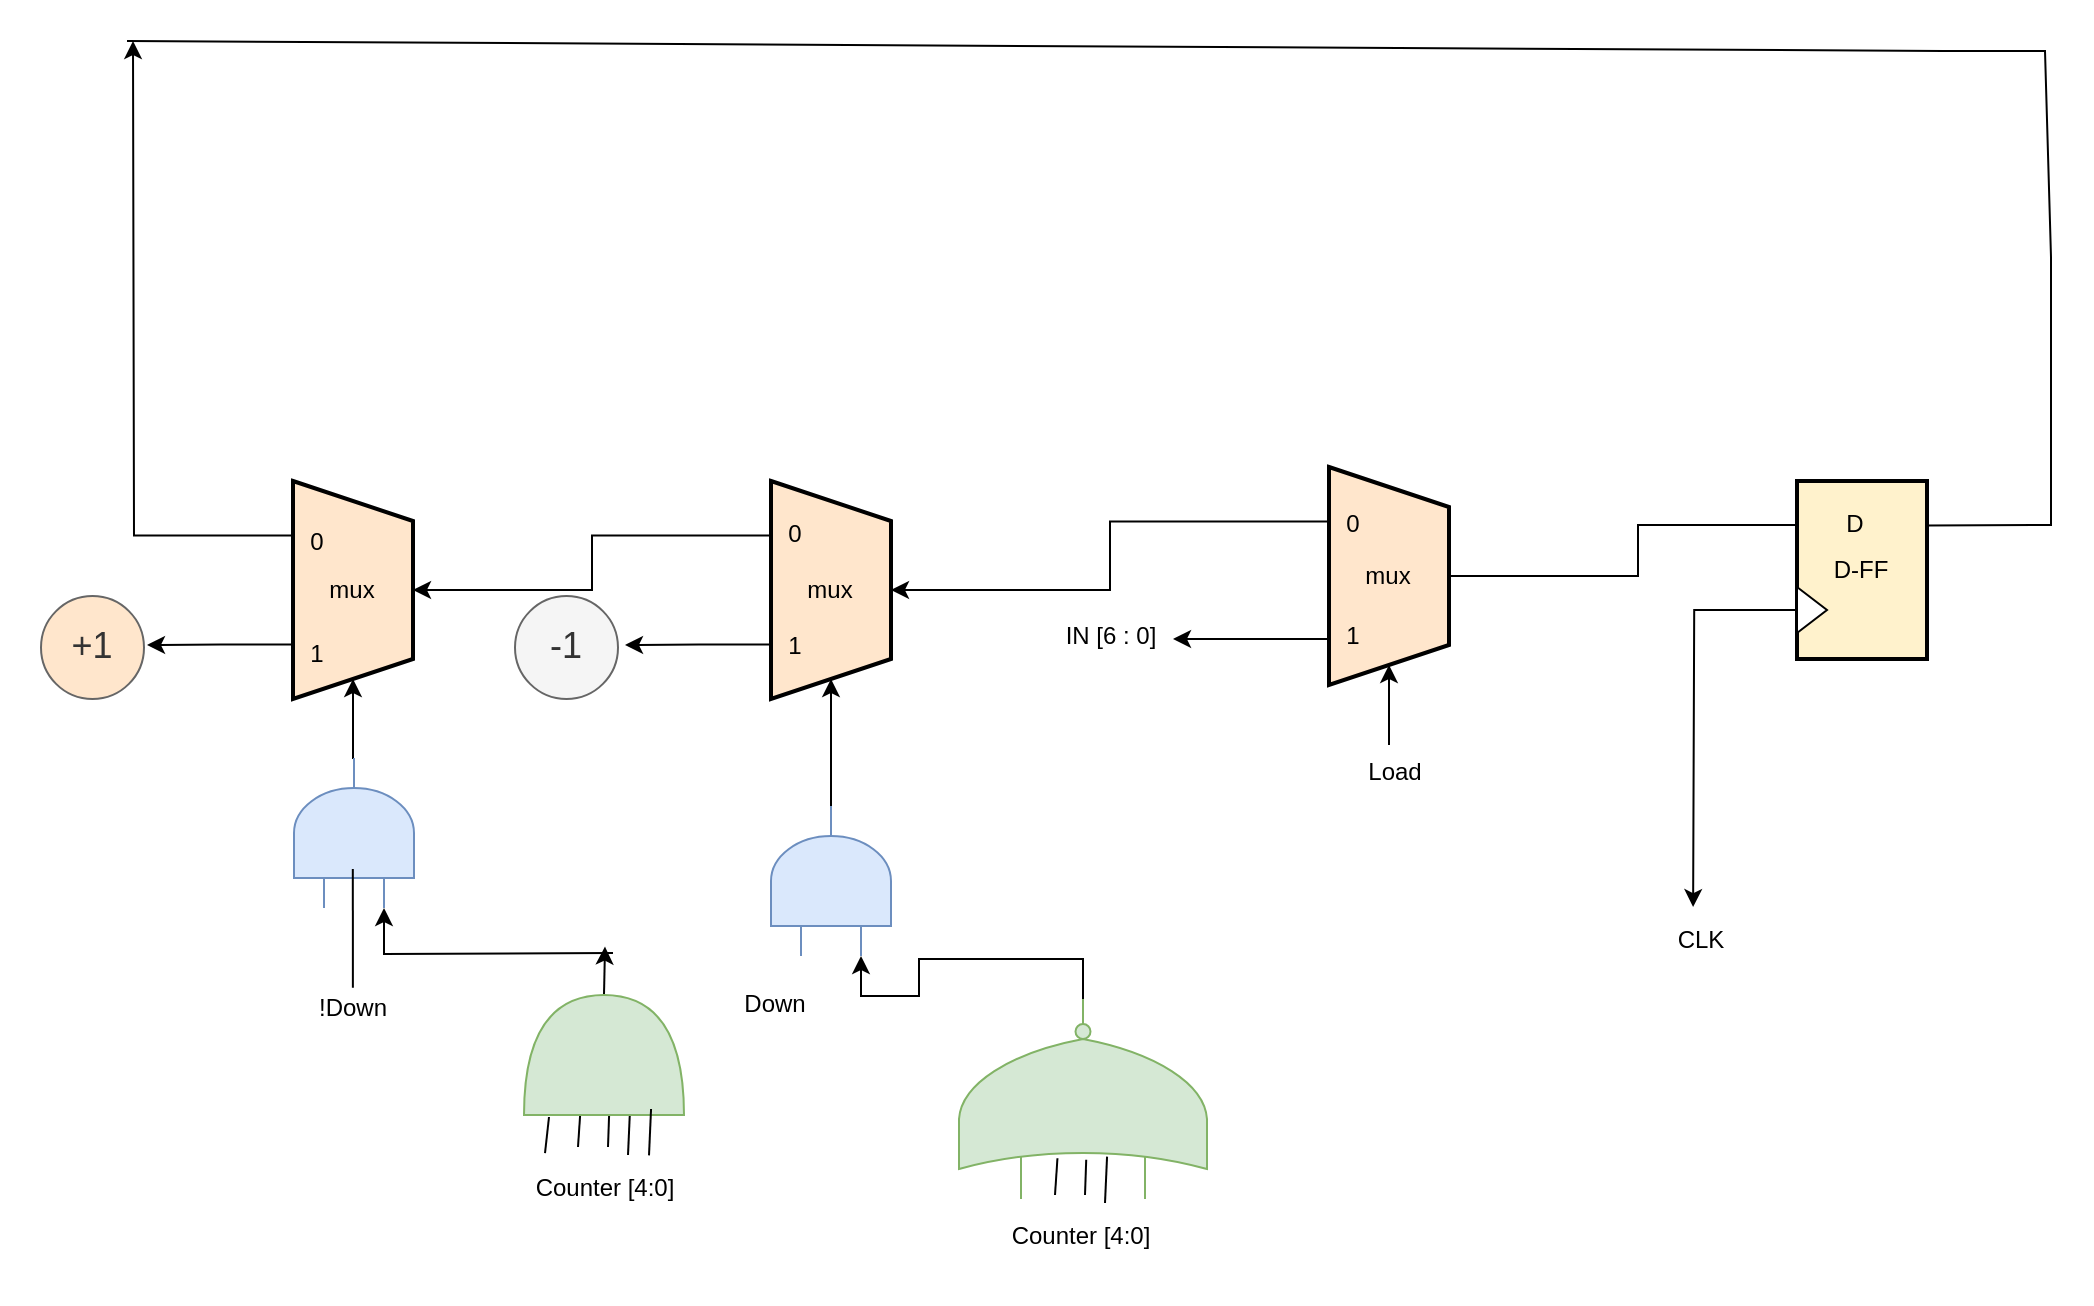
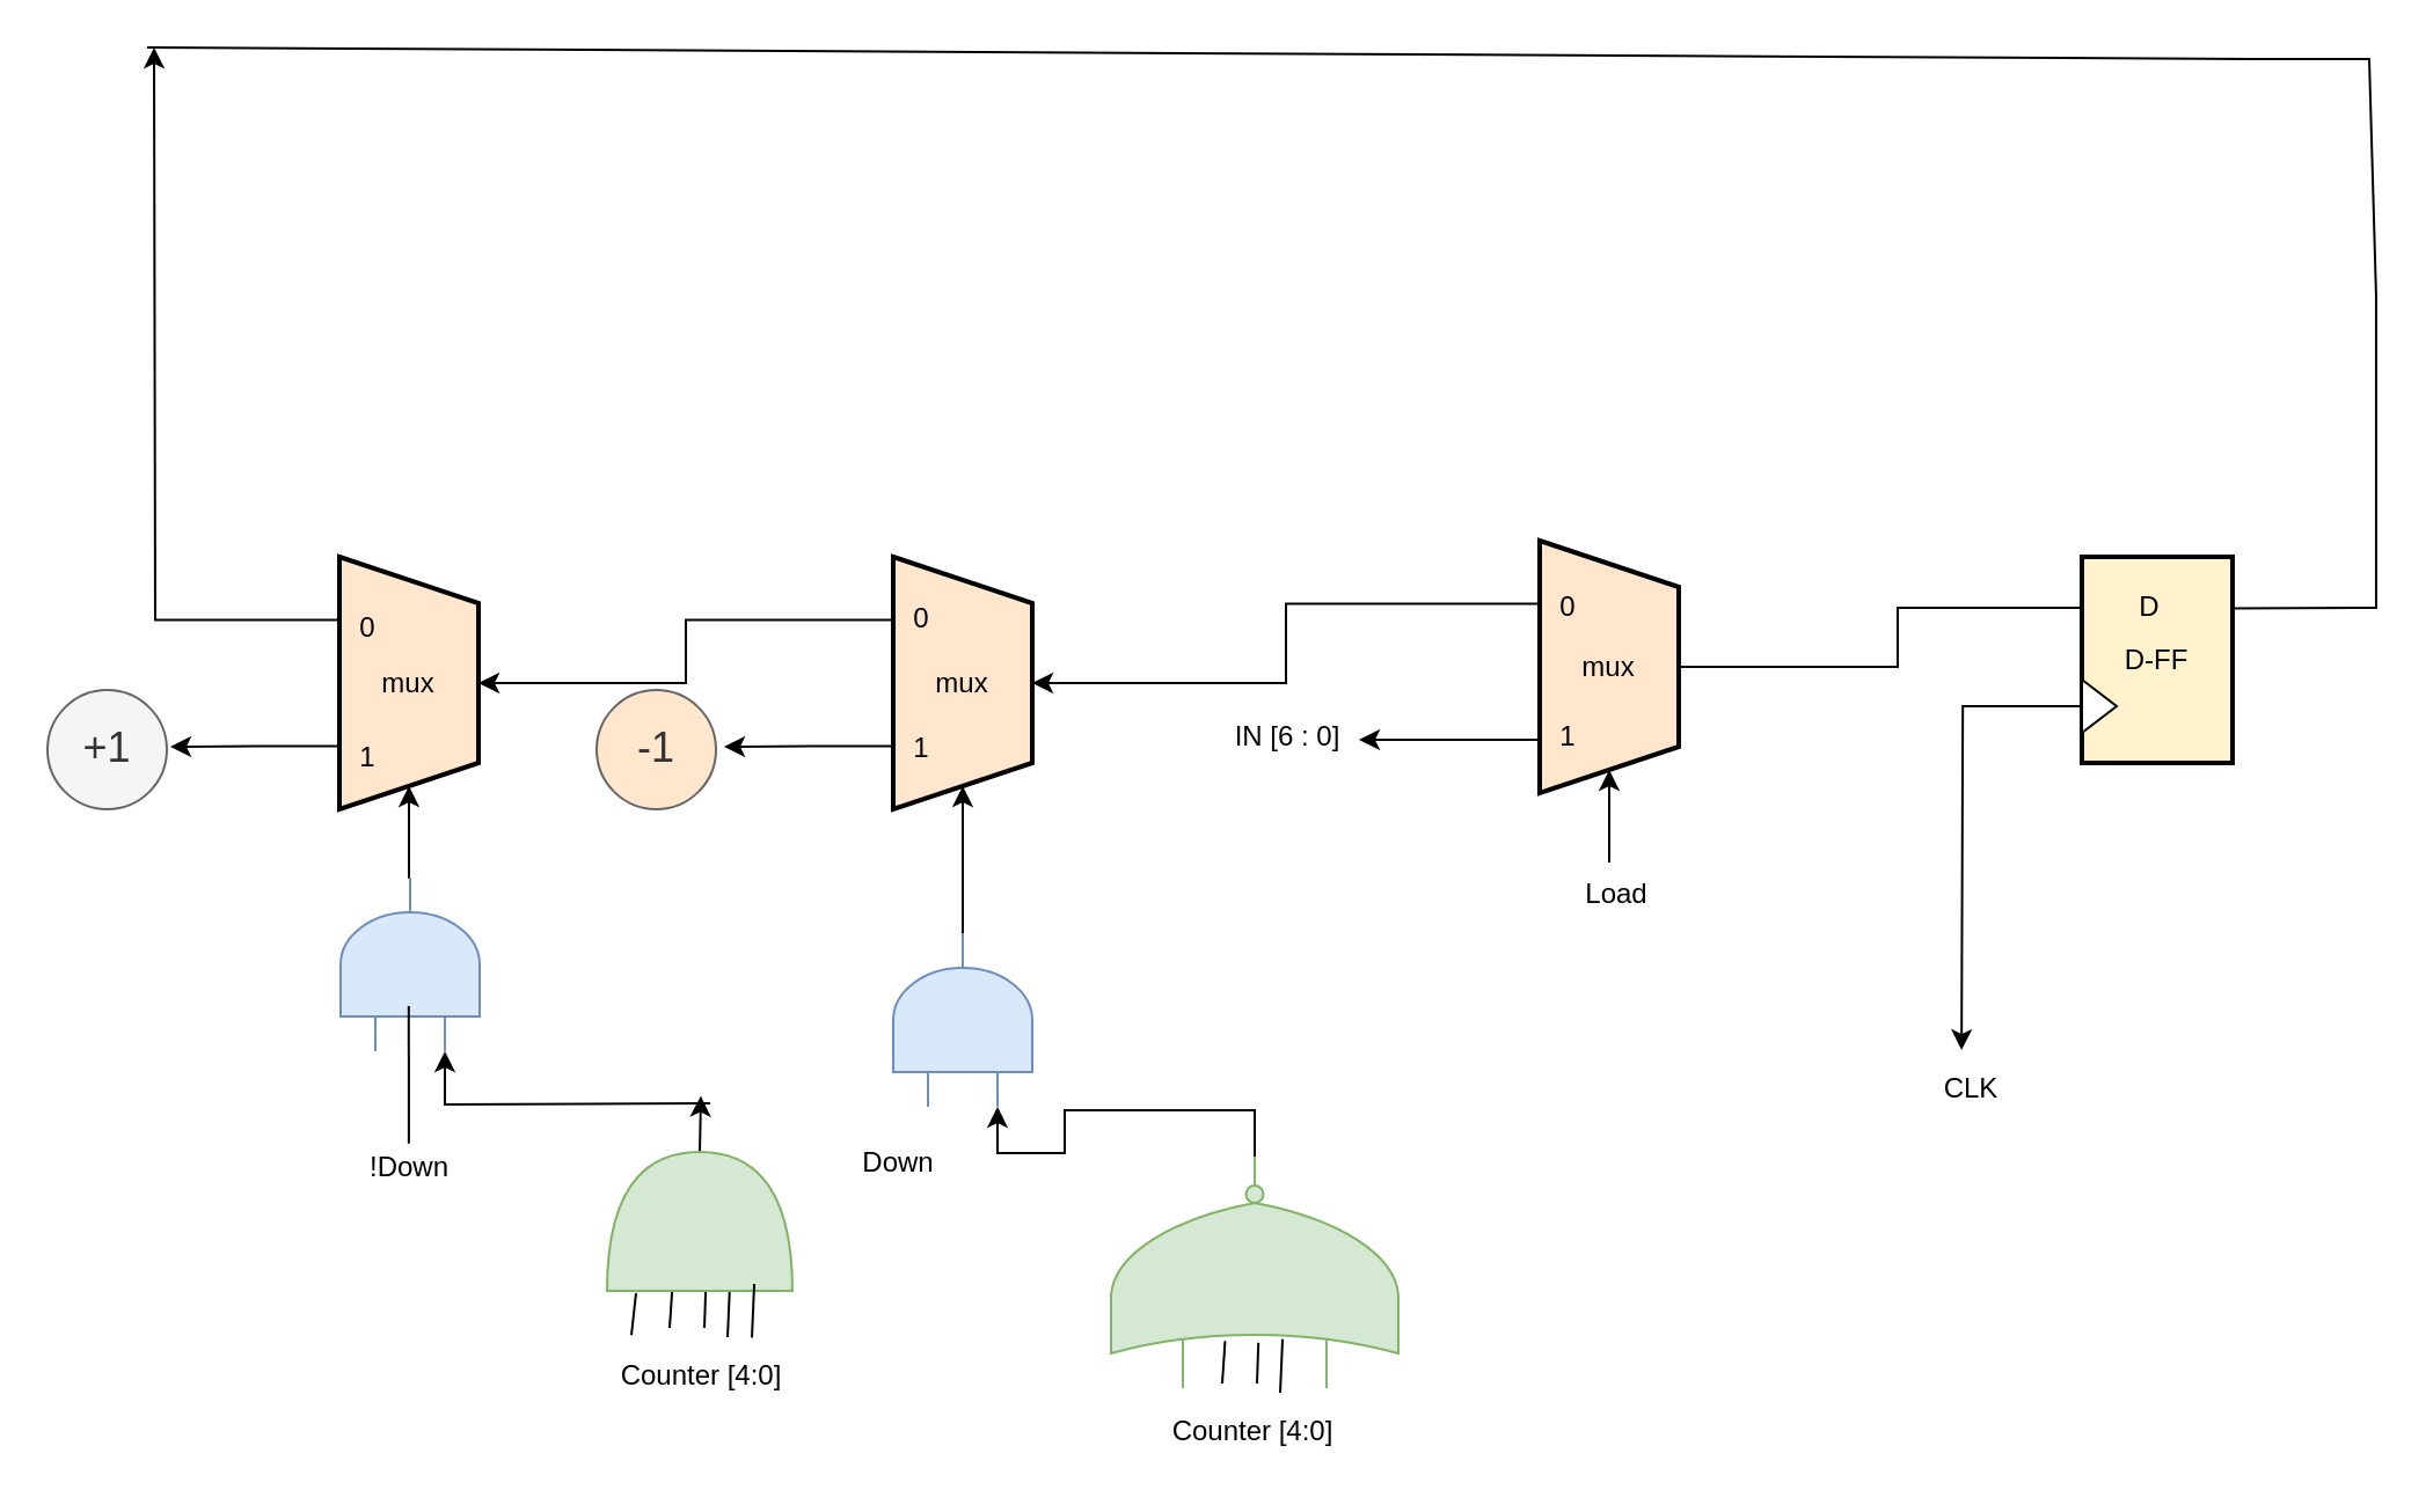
  <mxCell id="0" />
  <mxCell id="1" parent="0" />
  <mxCell id="2" style="edgeStyle=orthogonalEdgeStyle;rounded=0;orthogonalLoop=1;jettySize=auto;html=1;exitX=0.25;exitY=1;exitDx=0;exitDy=0;" edge="1" parent="1" source="4"><mxGeometry relative="1" as="geometry"><mxPoint x="66" y="20" as="targetPoint" /></mxGeometry></mxCell>
  <mxCell id="3" style="edgeStyle=orthogonalEdgeStyle;rounded=0;orthogonalLoop=1;jettySize=auto;html=1;exitX=0.75;exitY=1;exitDx=0;exitDy=0;" edge="1" parent="1" source="4"><mxGeometry relative="1" as="geometry"><mxPoint x="73" y="322" as="targetPoint" /></mxGeometry></mxCell>
  <mxCell id="4" value="mux" style="shape=trapezoid;perimeter=trapezoidPerimeter;whiteSpace=wrap;html=1;fixedSize=1;direction=south;fillColor=#ffe6cc;strokeColor=#000000;rounded=0;strokeWidth=2;" vertex="1" parent="1"><mxGeometry x="146" y="240" width="60" height="109" as="geometry" /></mxCell>
  <mxCell id="5" value="" style="edgeStyle=none;orthogonalLoop=1;jettySize=auto;html=1;rounded=0;" edge="1" parent="1" target="4"><mxGeometry width="80" relative="1" as="geometry"><mxPoint x="176" y="379" as="sourcePoint" /><mxPoint x="248" y="371" as="targetPoint" /></mxGeometry></mxCell>
  <mxCell id="6" style="edgeStyle=orthogonalEdgeStyle;rounded=0;orthogonalLoop=1;jettySize=auto;html=1;exitX=0.25;exitY=1;exitDx=0;exitDy=0;entryX=0.5;entryY=0;entryDx=0;entryDy=0;" edge="1" parent="1" source="8" target="4"><mxGeometry relative="1" as="geometry"><mxPoint x="307" y="267" as="targetPoint" /></mxGeometry></mxCell>
  <mxCell id="7" style="edgeStyle=orthogonalEdgeStyle;rounded=0;orthogonalLoop=1;jettySize=auto;html=1;exitX=0.75;exitY=1;exitDx=0;exitDy=0;" edge="1" parent="1" source="8"><mxGeometry relative="1" as="geometry"><mxPoint x="312" y="322" as="targetPoint" /></mxGeometry></mxCell>
  <mxCell id="8" value="mux" style="shape=trapezoid;perimeter=trapezoidPerimeter;whiteSpace=wrap;html=1;fixedSize=1;direction=south;fillColor=#ffe6cc;strokeColor=#000000;rounded=0;strokeWidth=2;" vertex="1" parent="1"><mxGeometry x="385" y="240" width="60" height="109" as="geometry" /></mxCell>
  <mxCell id="9" style="edgeStyle=orthogonalEdgeStyle;rounded=0;orthogonalLoop=1;jettySize=auto;html=1;exitX=0.25;exitY=1;exitDx=0;exitDy=0;entryX=0.5;entryY=0;entryDx=0;entryDy=0;" edge="1" parent="1" source="11" target="8"><mxGeometry relative="1" as="geometry" /></mxCell>
  <mxCell id="10" style="edgeStyle=orthogonalEdgeStyle;rounded=0;orthogonalLoop=1;jettySize=auto;html=1;exitX=0.5;exitY=0;exitDx=0;exitDy=0;" edge="1" parent="1" source="11" target="36"><mxGeometry relative="1" as="geometry" /></mxCell>
  <mxCell id="11" value="mux" style="shape=trapezoid;perimeter=trapezoidPerimeter;whiteSpace=wrap;html=1;fixedSize=1;direction=south;fillColor=#ffe6cc;strokeColor=#000000;rounded=0;strokeWidth=2;" vertex="1" parent="1"><mxGeometry x="664" y="233" width="60" height="109" as="geometry" /></mxCell>
  <mxCell id="12" value="" style="edgeStyle=none;orthogonalLoop=1;jettySize=auto;html=1;rounded=0;" edge="1" parent="1" target="11"><mxGeometry width="80" relative="1" as="geometry"><mxPoint x="694" y="372" as="sourcePoint" /><mxPoint x="766" y="364" as="targetPoint" /></mxGeometry></mxCell>
  <mxCell id="13" value="Load" style="text;html=1;align=center;verticalAlign=middle;resizable=0;points=[];autosize=1;strokeColor=none;fillColor=none;" vertex="1" parent="1"><mxGeometry x="674.5" y="373" width="44" height="26" as="geometry" /></mxCell>
  <mxCell id="14" value="Down" style="text;html=1;align=center;verticalAlign=middle;resizable=0;points=[];autosize=1;strokeColor=none;fillColor=none;" vertex="1" parent="1"><mxGeometry x="363" y="489" width="48" height="26" as="geometry" /></mxCell>
  <mxCell id="15" style="edgeStyle=orthogonalEdgeStyle;rounded=0;orthogonalLoop=1;jettySize=auto;html=1;exitX=1;exitY=0.5;exitDx=0;exitDy=0;exitPerimeter=0;entryX=1;entryY=0.5;entryDx=0;entryDy=0;" edge="1" parent="1" source="16" target="8"><mxGeometry relative="1" as="geometry" /></mxCell>
  <mxCell id="16" value="" style="verticalLabelPosition=bottom;shadow=0;dashed=0;align=center;html=1;verticalAlign=top;shape=mxgraph.electrical.logic_gates.logic_gate;operation=and;rotation=-90;fillColor=#dae8fc;strokeColor=#6c8ebf;" vertex="1" parent="1"><mxGeometry x="377.5" y="410" width="75" height="60" as="geometry" /></mxCell>
  <mxCell id="17" value="" style="verticalLabelPosition=bottom;shadow=0;dashed=0;align=center;html=1;verticalAlign=top;shape=mxgraph.electrical.logic_gates.logic_gate;operation=or;negating=1;negSize=0.15;rotation=-90;fillColor=#d5e8d4;strokeColor=#82b366;" vertex="1" parent="1"><mxGeometry x="491" y="487" width="100" height="124" as="geometry" /></mxCell>
  <mxCell id="18" style="edgeStyle=orthogonalEdgeStyle;rounded=0;orthogonalLoop=1;jettySize=auto;html=1;exitX=1;exitY=0.5;exitDx=0;exitDy=0;exitPerimeter=0;entryX=0;entryY=0.75;entryDx=0;entryDy=0;entryPerimeter=0;" edge="1" parent="1" source="17" target="16"><mxGeometry relative="1" as="geometry" /></mxCell>
  <mxCell id="19" value="" style="endArrow=none;html=1;rounded=0;entryX=0.204;entryY=0.397;entryDx=0;entryDy=0;entryPerimeter=0;" edge="1" parent="1" target="17"><mxGeometry width="50" height="50" relative="1" as="geometry"><mxPoint x="527" y="597" as="sourcePoint" /><mxPoint x="546" y="583" as="targetPoint" /></mxGeometry></mxCell>
  <mxCell id="20" value="" style="endArrow=none;html=1;rounded=0;entryX=0.212;entryY=0.597;entryDx=0;entryDy=0;entryPerimeter=0;" edge="1" parent="1" target="17"><mxGeometry width="50" height="50" relative="1" as="geometry"><mxPoint x="552" y="601" as="sourcePoint" /><mxPoint x="545" y="572" as="targetPoint" /></mxGeometry></mxCell>
  <mxCell id="21" value="" style="endArrow=none;html=1;rounded=0;entryX=0.196;entryY=0.513;entryDx=0;entryDy=0;entryPerimeter=0;" edge="1" parent="1" target="17"><mxGeometry width="50" height="50" relative="1" as="geometry"><mxPoint x="542" y="597" as="sourcePoint" /><mxPoint x="547" y="582" as="targetPoint" /></mxGeometry></mxCell>
  <mxCell id="22" value="Counter [4:0]" style="text;html=1;align=center;verticalAlign=middle;resizable=0;points=[];autosize=1;strokeColor=none;fillColor=none;" vertex="1" parent="1"><mxGeometry x="497.5" y="605" width="85" height="26" as="geometry" /></mxCell>
  <mxCell id="23" style="edgeStyle=orthogonalEdgeStyle;rounded=0;orthogonalLoop=1;jettySize=auto;html=1;exitX=0.25;exitY=1;exitDx=0;exitDy=0;" edge="1" parent="1"><mxGeometry relative="1" as="geometry"><mxPoint x="586" y="319" as="targetPoint" /><mxPoint x="664" y="319" as="sourcePoint" /></mxGeometry></mxCell>
  <mxCell id="24" value="IN [6 : 0]" style="text;html=1;align=center;verticalAlign=middle;resizable=0;points=[];autosize=1;strokeColor=none;fillColor=none;" vertex="1" parent="1"><mxGeometry x="525" y="305" width="60" height="26" as="geometry" /></mxCell>
  <mxCell id="25" value="0" style="text;html=1;align=center;verticalAlign=middle;resizable=0;points=[];autosize=1;strokeColor=none;fillColor=none;" vertex="1" parent="1"><mxGeometry x="664" y="249" width="24" height="26" as="geometry" /></mxCell>
  <mxCell id="26" value="1" style="text;html=1;align=center;verticalAlign=middle;resizable=0;points=[];autosize=1;strokeColor=none;fillColor=none;" vertex="1" parent="1"><mxGeometry x="664" y="305" width="24" height="26" as="geometry" /></mxCell>
  <mxCell id="27" value="0" style="text;html=1;align=center;verticalAlign=middle;resizable=0;points=[];autosize=1;strokeColor=none;fillColor=none;" vertex="1" parent="1"><mxGeometry x="385" y="253.5" width="24" height="26" as="geometry" /></mxCell>
  <mxCell id="28" value="1" style="text;html=1;align=center;verticalAlign=middle;resizable=0;points=[];autosize=1;strokeColor=none;fillColor=none;" vertex="1" parent="1"><mxGeometry x="385" y="309.5" width="24" height="26" as="geometry" /></mxCell>
  <mxCell id="29" value="0" style="text;html=1;align=center;verticalAlign=middle;resizable=0;points=[];autosize=1;strokeColor=none;fillColor=none;" vertex="1" parent="1"><mxGeometry x="146" y="258" width="24" height="26" as="geometry" /></mxCell>
  <mxCell id="30" value="1" style="text;html=1;align=center;verticalAlign=middle;resizable=0;points=[];autosize=1;strokeColor=none;fillColor=none;" vertex="1" parent="1"><mxGeometry x="146" y="314" width="24" height="26" as="geometry" /></mxCell>
- <mxCell id="31" value="&lt;font style=&quot;font-size: 18px;&quot;&gt;-1&lt;/font&gt;" style="ellipse;whiteSpace=wrap;html=1;aspect=fixed;fillColor=#f5f5f5;fontColor=#333333;strokeColor=#666666;" vertex="1" parent="1"><mxGeometry x="257" y="297.5" width="51.5" height="51.5" as="geometry" /></mxCell>
- <mxCell id="32" value="&lt;font style=&quot;font-size: 18px;&quot;&gt;+1&lt;/font&gt;" style="ellipse;whiteSpace=wrap;html=1;aspect=fixed;fillColor=#ffe6cc;fontColor=#333333;strokeColor=#666666;" vertex="1" parent="1"><mxGeometry x="20" y="297.5" width="51.5" height="51.5" as="geometry" /></mxCell>
+ <mxCell id="31" value="&lt;font style=&quot;font-size: 18px;&quot;&gt;-1&lt;/font&gt;" style="ellipse;whiteSpace=wrap;html=1;aspect=fixed;fillColor=#ffe6cc;fontColor=#333333;strokeColor=#666666;" vertex="1" parent="1"><mxGeometry x="257" y="297.5" width="51.5" height="51.5" as="geometry" /></mxCell>
+ <mxCell id="32" value="&lt;font style=&quot;font-size: 18px;&quot;&gt;+1&lt;/font&gt;" style="ellipse;whiteSpace=wrap;html=1;aspect=fixed;fillColor=#f5f5f5;fontColor=#333333;strokeColor=#666666;" vertex="1" parent="1"><mxGeometry x="20" y="297.5" width="51.5" height="51.5" as="geometry" /></mxCell>
  <mxCell id="33" value="D-FF" style="rounded=0;whiteSpace=wrap;html=1;direction=south;fillColor=#fff2cc;strokeColor=#000000;strokeWidth=2;" vertex="1" parent="1"><mxGeometry x="898" y="240" width="65" height="89" as="geometry" /></mxCell>
  <mxCell id="34" style="edgeStyle=orthogonalEdgeStyle;rounded=0;orthogonalLoop=1;jettySize=auto;html=1;exitX=0;exitY=0.5;exitDx=0;exitDy=0;" edge="1" parent="1" source="35"><mxGeometry relative="1" as="geometry"><mxPoint x="846.059" y="453.059" as="targetPoint" /></mxGeometry></mxCell>
  <mxCell id="35" value="" style="triangle;whiteSpace=wrap;html=1;" vertex="1" parent="1"><mxGeometry x="898" y="293" width="15" height="23" as="geometry" /></mxCell>
  <mxCell id="36" value="D" style="text;html=1;align=center;verticalAlign=middle;resizable=0;points=[];autosize=1;strokeColor=none;fillColor=none;" vertex="1" parent="1"><mxGeometry x="913" y="249" width="27" height="26" as="geometry" /></mxCell>
  <mxCell id="37" value="" style="endArrow=none;html=1;rounded=0;entryX=0.25;entryY=0;entryDx=0;entryDy=0;" edge="1" parent="1" target="33"><mxGeometry width="50" height="50" relative="1" as="geometry"><mxPoint x="63" y="20" as="sourcePoint" /><mxPoint x="1022" y="227" as="targetPoint" /><Array as="points"><mxPoint x="971" y="25" /><mxPoint x="1022" y="25" /><mxPoint x="1025" y="128" /><mxPoint x="1025" y="262" /></Array></mxGeometry></mxCell>
  <mxCell id="38" value="" style="verticalLabelPosition=bottom;shadow=0;dashed=0;align=center;html=1;verticalAlign=top;shape=mxgraph.electrical.logic_gates.logic_gate;operation=and;rotation=-90;fillColor=#dae8fc;strokeColor=#6c8ebf;" vertex="1" parent="1"><mxGeometry x="139" y="386" width="75" height="60" as="geometry" /></mxCell>
  <mxCell id="39" style="edgeStyle=orthogonalEdgeStyle;rounded=0;orthogonalLoop=1;jettySize=auto;html=1;entryX=0;entryY=0.75;entryDx=0;entryDy=0;entryPerimeter=0;" edge="1" parent="1" target="38"><mxGeometry relative="1" as="geometry"><mxPoint x="306" y="476" as="sourcePoint" /></mxGeometry></mxCell>
  <mxCell id="40" value="" style="endArrow=none;html=1;rounded=0;entryX=0.204;entryY=0.397;entryDx=0;entryDy=0;entryPerimeter=0;" edge="1" parent="1"><mxGeometry width="50" height="50" relative="1" as="geometry"><mxPoint x="288.5" y="573" as="sourcePoint" /><mxPoint x="289.728" y="554.6" as="targetPoint" /></mxGeometry></mxCell>
  <mxCell id="41" value="" style="endArrow=none;html=1;rounded=0;entryX=0.212;entryY=0.597;entryDx=0;entryDy=0;entryPerimeter=0;" edge="1" parent="1"><mxGeometry width="50" height="50" relative="1" as="geometry"><mxPoint x="313.5" y="577" as="sourcePoint" /><mxPoint x="314.528" y="553.8" as="targetPoint" /></mxGeometry></mxCell>
  <mxCell id="42" value="" style="endArrow=none;html=1;rounded=0;entryX=0.196;entryY=0.513;entryDx=0;entryDy=0;entryPerimeter=0;" edge="1" parent="1"><mxGeometry width="50" height="50" relative="1" as="geometry"><mxPoint x="303.5" y="573" as="sourcePoint" /><mxPoint x="304.112" y="555.4" as="targetPoint" /></mxGeometry></mxCell>
  <mxCell id="43" value="Counter [4:0]" style="text;html=1;align=center;verticalAlign=middle;resizable=0;points=[];autosize=1;strokeColor=none;fillColor=none;" vertex="1" parent="1"><mxGeometry x="259" y="581" width="85" height="26" as="geometry" /></mxCell>
  <mxCell id="44" style="edgeStyle=orthogonalEdgeStyle;rounded=0;orthogonalLoop=1;jettySize=auto;html=1;exitX=1;exitY=0.5;exitDx=0;exitDy=0;exitPerimeter=0;" edge="1" parent="1" source="45"><mxGeometry relative="1" as="geometry"><mxPoint x="302" y="472.8" as="targetPoint" /></mxGeometry></mxCell>
  <mxCell id="45" value="" style="shape=or;whiteSpace=wrap;html=1;rotation=-90;fillColor=#d5e8d4;strokeColor=#82b366;" vertex="1" parent="1"><mxGeometry x="271.5" y="487" width="60" height="80" as="geometry" /></mxCell>
  <mxCell id="46" value="" style="endArrow=none;html=1;rounded=0;entryX=0.212;entryY=0.597;entryDx=0;entryDy=0;entryPerimeter=0;" edge="1" parent="1"><mxGeometry width="50" height="50" relative="1" as="geometry"><mxPoint x="324" y="577.2" as="sourcePoint" /><mxPoint x="325.028" y="554" as="targetPoint" /></mxGeometry></mxCell>
  <mxCell id="47" value="" style="endArrow=none;html=1;rounded=0;exitX=0.153;exitY=-0.192;exitDx=0;exitDy=0;exitPerimeter=0;" edge="1" parent="1" source="43"><mxGeometry width="50" height="50" relative="1" as="geometry"><mxPoint x="333.5" y="597" as="sourcePoint" /><mxPoint x="274" y="558" as="targetPoint" /></mxGeometry></mxCell>
  <mxCell id="48" value="" style="endArrow=none;html=1;rounded=0;entryX=0.131;entryY=0.491;entryDx=0;entryDy=0;entryPerimeter=0;" edge="1" parent="1"><mxGeometry width="50" height="50" relative="1" as="geometry"><mxPoint x="175.95" y="493.32" as="sourcePoint" /><mxPoint x="175.91" y="433.995" as="targetPoint" /></mxGeometry></mxCell>
  <mxCell id="49" value="!Down" style="text;html=1;align=center;verticalAlign=middle;resizable=0;points=[];autosize=1;strokeColor=none;fillColor=none;" vertex="1" parent="1"><mxGeometry x="150" y="491" width="52" height="26" as="geometry" /></mxCell>
  <mxCell id="50" value="CLK" style="text;html=1;align=center;verticalAlign=middle;resizable=0;points=[];autosize=1;strokeColor=none;fillColor=none;" vertex="1" parent="1"><mxGeometry x="829.5" y="457" width="41" height="26" as="geometry" /></mxCell>
